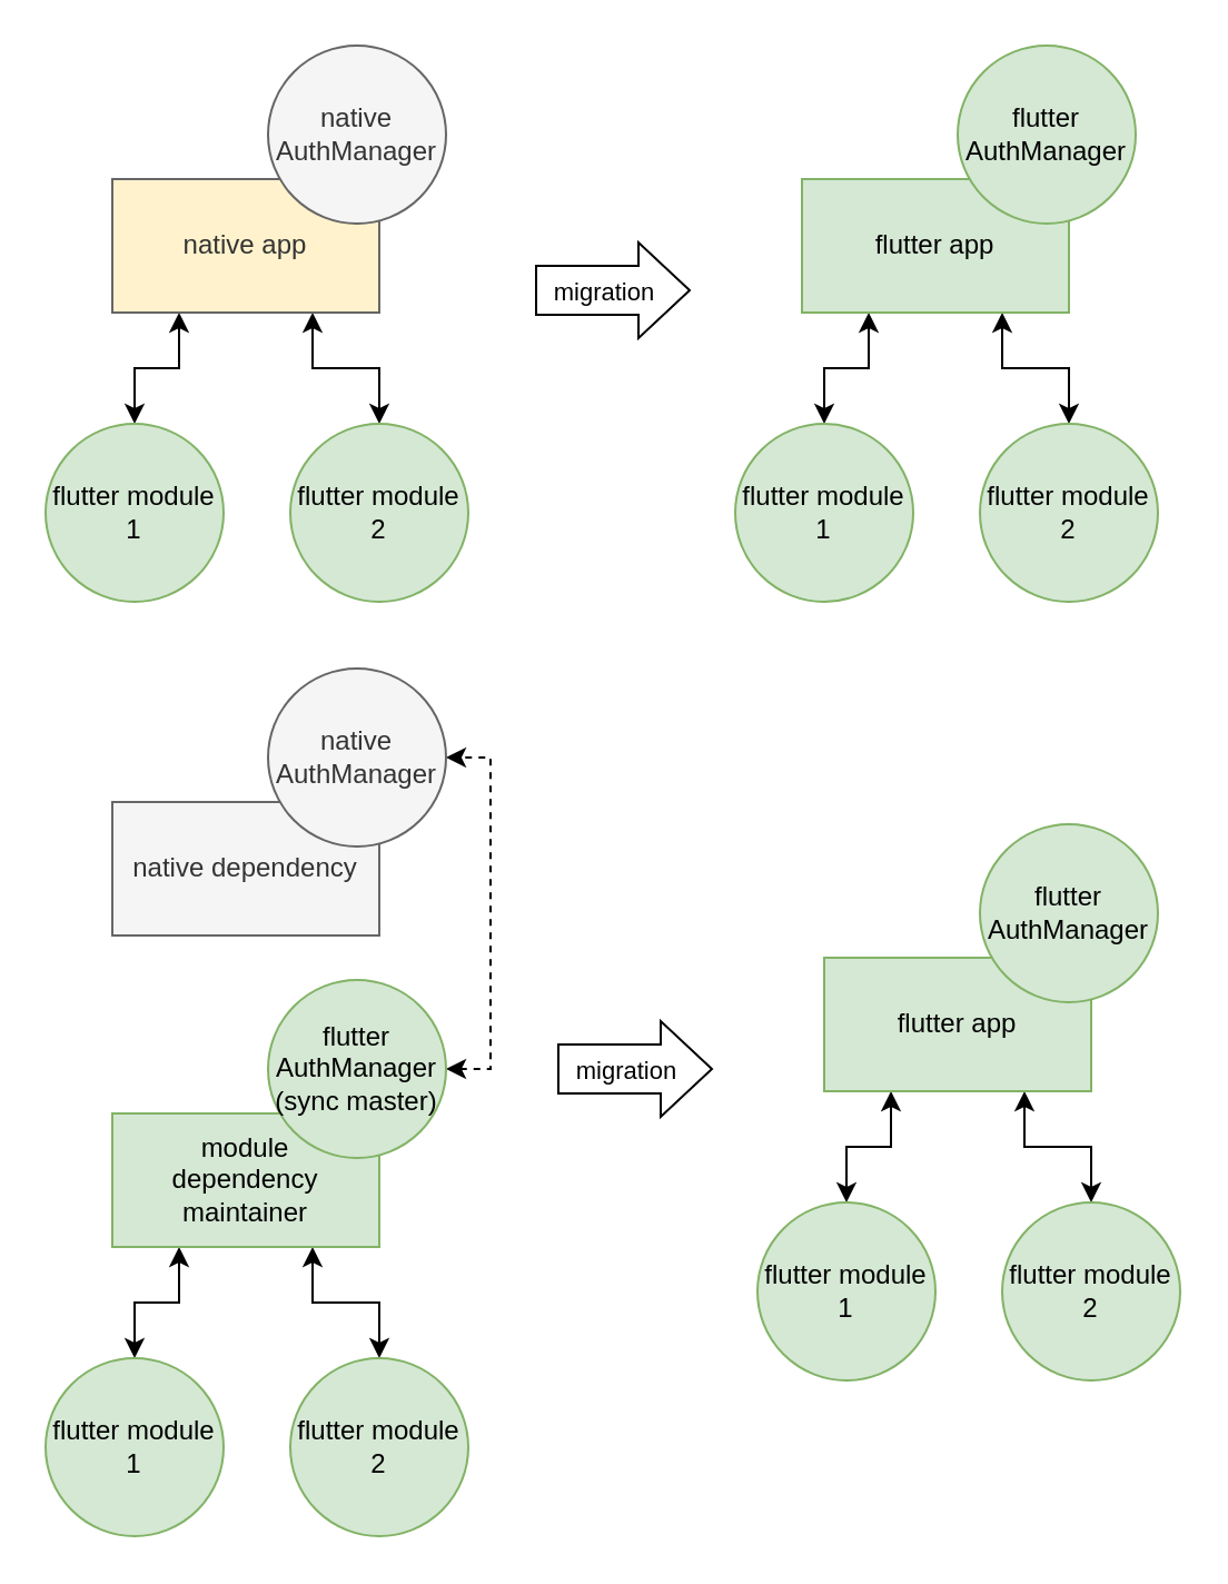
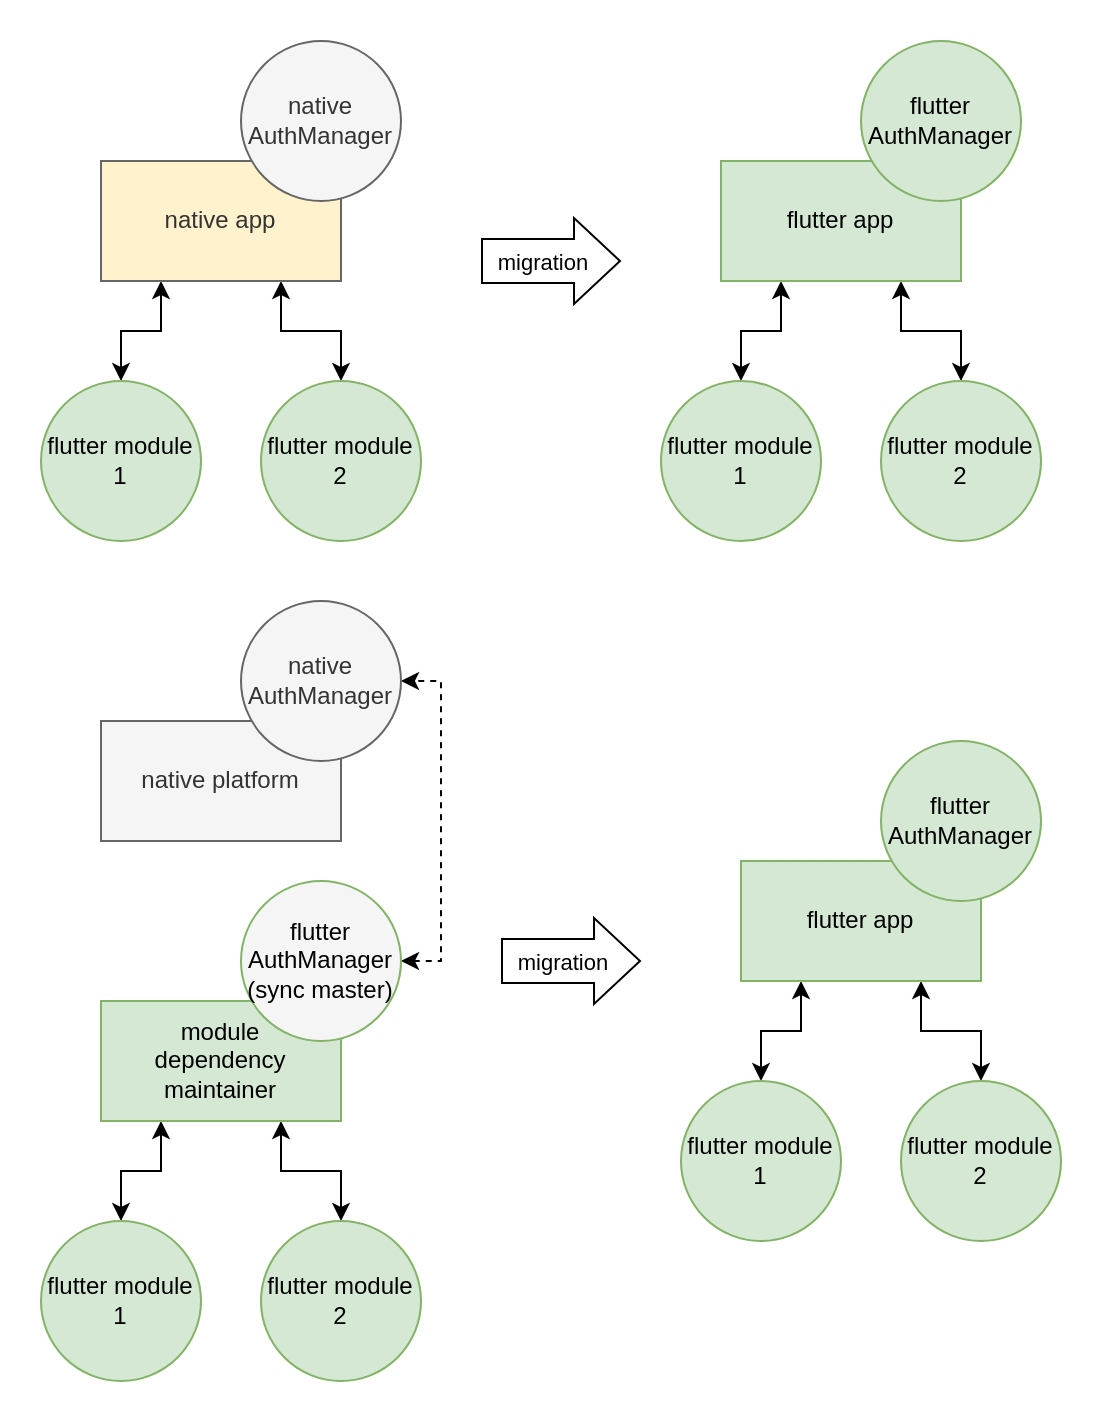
  <mxCell id="0" />
  <mxCell id="1" parent="0" />
  <mxCell id="2" style="edgeStyle=orthogonalEdgeStyle;rounded=0;orthogonalLoop=1;jettySize=auto;html=1;exitX=0.75;exitY=1;exitDx=0;exitDy=0;entryX=0.5;entryY=0;entryDx=0;entryDy=0;startArrow=classic;startFill=1;" edge="1" parent="1" source="4" target="7"><mxGeometry relative="1" as="geometry" /></mxCell>
  <mxCell id="3" style="edgeStyle=orthogonalEdgeStyle;rounded=0;orthogonalLoop=1;jettySize=auto;html=1;exitX=0.25;exitY=1;exitDx=0;exitDy=0;entryX=0.5;entryY=0;entryDx=0;entryDy=0;strokeColor=default;startArrow=classic;startFill=1;" edge="1" parent="1" source="4" target="6"><mxGeometry relative="1" as="geometry" /></mxCell>
  <mxCell id="4" value="native app" style="rounded=0;whiteSpace=wrap;html=1;fillColor=#fff2cc;fontColor=#333333;strokeColor=#666666;" vertex="1" parent="1"><mxGeometry x="50" y="80" width="120" height="60" as="geometry" /></mxCell>
  <mxCell id="5" value="native AuthManager" style="ellipse;whiteSpace=wrap;html=1;aspect=fixed;fillColor=#f5f5f5;strokeColor=#666666;fontColor=#333333;" vertex="1" parent="1"><mxGeometry x="120" y="20" width="80" height="80" as="geometry" /></mxCell>
  <mxCell id="6" value="flutter module &lt;br&gt;1" style="ellipse;whiteSpace=wrap;html=1;aspect=fixed;fillColor=#d5e8d4;strokeColor=#82b366;" vertex="1" parent="1"><mxGeometry x="20" y="190" width="80" height="80" as="geometry" /></mxCell>
  <mxCell id="7" value="flutter module &lt;br&gt;2" style="ellipse;whiteSpace=wrap;html=1;aspect=fixed;fillColor=#d5e8d4;strokeColor=#82b366;" vertex="1" parent="1"><mxGeometry x="130" y="190" width="80" height="80" as="geometry" /></mxCell>
  <mxCell id="8" style="edgeStyle=orthogonalEdgeStyle;rounded=0;orthogonalLoop=1;jettySize=auto;html=1;exitX=0.75;exitY=1;exitDx=0;exitDy=0;entryX=0.5;entryY=0;entryDx=0;entryDy=0;startArrow=classic;startFill=1;" edge="1" parent="1" source="10" target="14"><mxGeometry relative="1" as="geometry" /></mxCell>
  <mxCell id="9" style="edgeStyle=orthogonalEdgeStyle;rounded=0;orthogonalLoop=1;jettySize=auto;html=1;exitX=0.25;exitY=1;exitDx=0;exitDy=0;entryX=0.5;entryY=0;entryDx=0;entryDy=0;strokeColor=default;startArrow=classic;startFill=1;" edge="1" parent="1" source="10" target="13"><mxGeometry relative="1" as="geometry" /></mxCell>
  <mxCell id="10" value="module &lt;br&gt;dependency maintainer" style="rounded=0;whiteSpace=wrap;html=1;fillColor=#d5e8d4;strokeColor=#82b366;" vertex="1" parent="1"><mxGeometry x="50" y="500" width="120" height="60" as="geometry" /></mxCell>
  <mxCell id="11" style="edgeStyle=orthogonalEdgeStyle;rounded=0;orthogonalLoop=1;jettySize=auto;html=1;exitX=1;exitY=0.5;exitDx=0;exitDy=0;entryX=1;entryY=0.5;entryDx=0;entryDy=0;strokeColor=default;startArrow=classic;startFill=1;dashed=1;endArrow=classic;endFill=1;" edge="1" parent="1" source="12" target="16"><mxGeometry relative="1" as="geometry" /></mxCell>
- <mxCell id="12" value="flutter AuthManager (sync master)" style="ellipse;whiteSpace=wrap;html=1;aspect=fixed;fillColor=#d5e8d4;strokeColor=#82b366;" vertex="1" parent="1"><mxGeometry x="120" y="440" width="80" height="80" as="geometry" /></mxCell>
+ <mxCell id="12" value="flutter AuthManager (sync master)" style="ellipse;whiteSpace=wrap;html=1;aspect=fixed;fillColor=#f5f5f5;strokeColor=#82b366;" vertex="1" parent="1"><mxGeometry x="120" y="440" width="80" height="80" as="geometry" /></mxCell>
  <mxCell id="13" value="flutter module &lt;br&gt;1" style="ellipse;whiteSpace=wrap;html=1;aspect=fixed;fillColor=#d5e8d4;strokeColor=#82b366;" vertex="1" parent="1"><mxGeometry x="20" y="610" width="80" height="80" as="geometry" /></mxCell>
  <mxCell id="14" value="flutter module &lt;br&gt;2" style="ellipse;whiteSpace=wrap;html=1;aspect=fixed;fillColor=#d5e8d4;strokeColor=#82b366;" vertex="1" parent="1"><mxGeometry x="130" y="610" width="80" height="80" as="geometry" /></mxCell>
- <mxCell id="15" value="native dependency" style="rounded=0;whiteSpace=wrap;html=1;fillColor=#f5f5f5;fontColor=#333333;strokeColor=#666666;" vertex="1" parent="1"><mxGeometry x="50" y="360" width="120" height="60" as="geometry" /></mxCell>
+ <mxCell id="15" value="native platform" style="rounded=0;whiteSpace=wrap;html=1;fillColor=#f5f5f5;fontColor=#333333;strokeColor=#666666;" vertex="1" parent="1"><mxGeometry x="50" y="360" width="120" height="60" as="geometry" /></mxCell>
  <mxCell id="16" value="native AuthManager" style="ellipse;whiteSpace=wrap;html=1;aspect=fixed;fillColor=#f5f5f5;strokeColor=#666666;fontColor=#333333;" vertex="1" parent="1"><mxGeometry x="120" y="300" width="80" height="80" as="geometry" /></mxCell>
  <mxCell id="17" style="edgeStyle=orthogonalEdgeStyle;rounded=0;orthogonalLoop=1;jettySize=auto;html=1;exitX=0.75;exitY=1;exitDx=0;exitDy=0;entryX=0.5;entryY=0;entryDx=0;entryDy=0;startArrow=classic;startFill=1;" edge="1" parent="1" source="19" target="22"><mxGeometry relative="1" as="geometry" /></mxCell>
  <mxCell id="18" style="edgeStyle=orthogonalEdgeStyle;rounded=0;orthogonalLoop=1;jettySize=auto;html=1;exitX=0.25;exitY=1;exitDx=0;exitDy=0;entryX=0.5;entryY=0;entryDx=0;entryDy=0;strokeColor=default;startArrow=classic;startFill=1;" edge="1" parent="1" source="19" target="21"><mxGeometry relative="1" as="geometry" /></mxCell>
  <mxCell id="19" value="flutter app" style="rounded=0;whiteSpace=wrap;html=1;fillColor=#d5e8d4;strokeColor=#82b366;" vertex="1" parent="1"><mxGeometry x="360" y="80" width="120" height="60" as="geometry" /></mxCell>
  <mxCell id="20" value="flutter AuthManager" style="ellipse;whiteSpace=wrap;html=1;aspect=fixed;fillColor=#d5e8d4;strokeColor=#82b366;" vertex="1" parent="1"><mxGeometry x="430" y="20" width="80" height="80" as="geometry" /></mxCell>
  <mxCell id="21" value="flutter module &lt;br&gt;1" style="ellipse;whiteSpace=wrap;html=1;aspect=fixed;fillColor=#d5e8d4;strokeColor=#82b366;" vertex="1" parent="1"><mxGeometry x="330" y="190" width="80" height="80" as="geometry" /></mxCell>
  <mxCell id="22" value="flutter module &lt;br&gt;2" style="ellipse;whiteSpace=wrap;html=1;aspect=fixed;fillColor=#d5e8d4;strokeColor=#82b366;" vertex="1" parent="1"><mxGeometry x="440" y="190" width="80" height="80" as="geometry" /></mxCell>
  <mxCell id="23" value="" style="shape=flexArrow;endArrow=classic;html=1;rounded=0;strokeColor=default;width=22;endSize=7.33;" edge="1" parent="1"><mxGeometry width="50" height="50" relative="1" as="geometry"><mxPoint x="240" y="130" as="sourcePoint" /><mxPoint x="310" y="130" as="targetPoint" /></mxGeometry></mxCell>
  <mxCell id="24" value="migration" style="edgeLabel;html=1;align=center;verticalAlign=middle;resizable=0;points=[];" vertex="1" connectable="0" parent="23"><mxGeometry x="-0.429" y="-3" relative="1" as="geometry"><mxPoint x="10" y="-3" as="offset" /></mxGeometry></mxCell>
  <mxCell id="25" style="edgeStyle=orthogonalEdgeStyle;rounded=0;orthogonalLoop=1;jettySize=auto;html=1;exitX=0.75;exitY=1;exitDx=0;exitDy=0;entryX=0.5;entryY=0;entryDx=0;entryDy=0;startArrow=classic;startFill=1;" edge="1" parent="1" source="27" target="30"><mxGeometry relative="1" as="geometry" /></mxCell>
  <mxCell id="26" style="edgeStyle=orthogonalEdgeStyle;rounded=0;orthogonalLoop=1;jettySize=auto;html=1;exitX=0.25;exitY=1;exitDx=0;exitDy=0;entryX=0.5;entryY=0;entryDx=0;entryDy=0;strokeColor=default;startArrow=classic;startFill=1;" edge="1" parent="1" source="27" target="29"><mxGeometry relative="1" as="geometry" /></mxCell>
  <mxCell id="27" value="flutter app" style="rounded=0;whiteSpace=wrap;html=1;fillColor=#d5e8d4;strokeColor=#82b366;" vertex="1" parent="1"><mxGeometry x="370" y="430" width="120" height="60" as="geometry" /></mxCell>
  <mxCell id="28" value="flutter AuthManager" style="ellipse;whiteSpace=wrap;html=1;aspect=fixed;fillColor=#d5e8d4;strokeColor=#82b366;" vertex="1" parent="1"><mxGeometry x="440" y="370" width="80" height="80" as="geometry" /></mxCell>
  <mxCell id="29" value="flutter module &lt;br&gt;1" style="ellipse;whiteSpace=wrap;html=1;aspect=fixed;fillColor=#d5e8d4;strokeColor=#82b366;" vertex="1" parent="1"><mxGeometry x="340" y="540" width="80" height="80" as="geometry" /></mxCell>
  <mxCell id="30" value="flutter module &lt;br&gt;2" style="ellipse;whiteSpace=wrap;html=1;aspect=fixed;fillColor=#d5e8d4;strokeColor=#82b366;" vertex="1" parent="1"><mxGeometry x="450" y="540" width="80" height="80" as="geometry" /></mxCell>
  <mxCell id="31" value="" style="shape=flexArrow;endArrow=classic;html=1;rounded=0;strokeColor=default;width=22;endSize=7.33;" edge="1" parent="1"><mxGeometry width="50" height="50" relative="1" as="geometry"><mxPoint x="250" y="480" as="sourcePoint" /><mxPoint x="320" y="480" as="targetPoint" /></mxGeometry></mxCell>
  <mxCell id="32" value="migration" style="edgeLabel;html=1;align=center;verticalAlign=middle;resizable=0;points=[];" vertex="1" connectable="0" parent="31"><mxGeometry x="-0.429" y="-3" relative="1" as="geometry"><mxPoint x="10" y="-3" as="offset" /></mxGeometry></mxCell>
